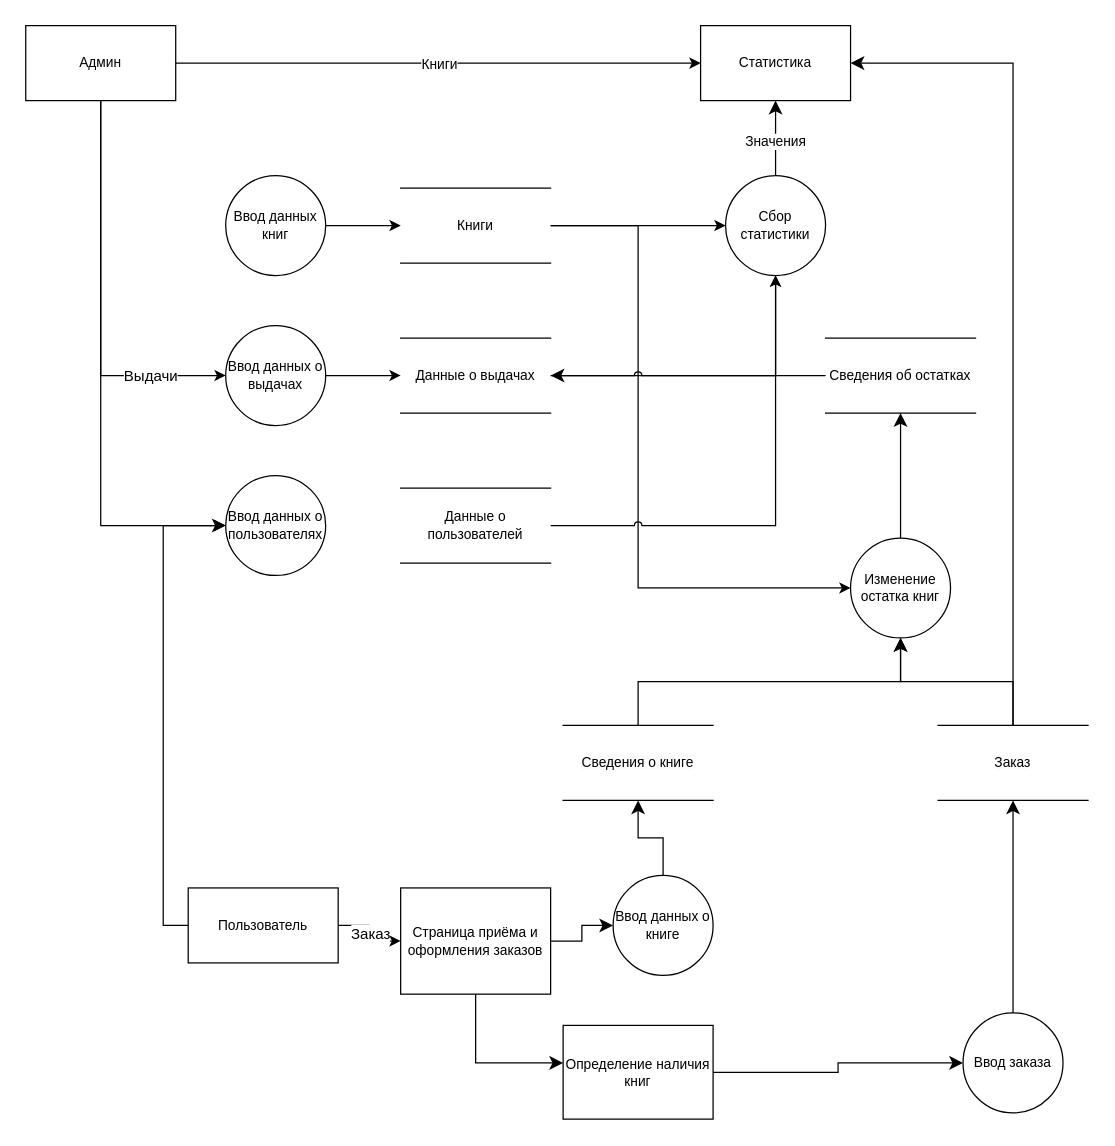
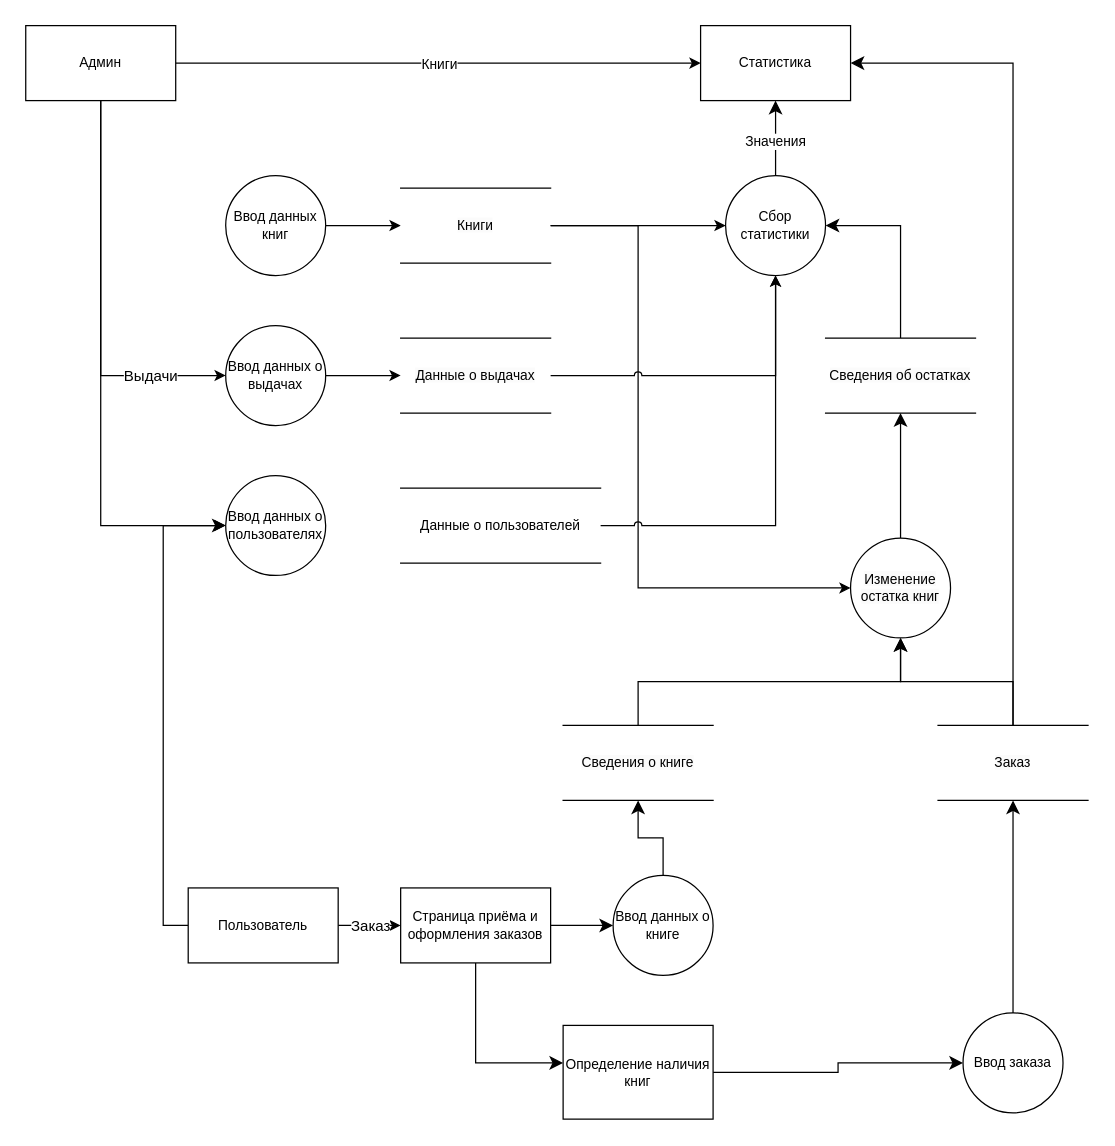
  <mxCell id="0" />
  <mxCell id="1" parent="0" />
  <mxCell id="2" value="" style="edgeStyle=orthogonalEdgeStyle;rounded=0;orthogonalLoop=1;jettySize=auto;html=1;fontSize=11;" edge="1" parent="1" source="7" target="8"><mxGeometry relative="1" as="geometry" /></mxCell>
  <mxCell id="3" value="Книги" style="edgeLabel;html=1;align=center;verticalAlign=middle;resizable=0;points=[];fontSize=11;" vertex="1" connectable="0" parent="2"><mxGeometry relative="1" as="geometry"><mxPoint as="offset" /></mxGeometry></mxCell>
  <mxCell id="4" style="edgeStyle=orthogonalEdgeStyle;rounded=0;orthogonalLoop=1;jettySize=auto;html=1;entryX=0;entryY=0.5;entryDx=0;entryDy=0;fontSize=11;" edge="1" parent="1" source="7" target="14"><mxGeometry relative="1" as="geometry"><Array as="points"><mxPoint x="80" y="300" /></Array></mxGeometry></mxCell>
  <mxCell id="5" value="Выдачи" style="edgeLabel;html=1;align=center;verticalAlign=middle;resizable=0;points=[];fontSize=12;" vertex="1" connectable="0" parent="4"><mxGeometry x="0.61" relative="1" as="geometry"><mxPoint x="1" as="offset" /></mxGeometry></mxCell>
  <mxCell id="6" style="edgeStyle=orthogonalEdgeStyle;rounded=0;orthogonalLoop=1;jettySize=auto;html=1;entryX=0;entryY=0.5;entryDx=0;entryDy=0;fontSize=11;" edge="1" parent="1" source="7" target="15"><mxGeometry relative="1" as="geometry"><Array as="points"><mxPoint x="80" y="420" /></Array></mxGeometry></mxCell>
  <mxCell id="7" value="Админ" style="rounded=0;whiteSpace=wrap;html=1;fontSize=11;" vertex="1" parent="1"><mxGeometry x="20" y="20" width="120" height="60" as="geometry" /></mxCell>
  <mxCell id="8" value="Статистика" style="rounded=0;whiteSpace=wrap;html=1;fontSize=11;" vertex="1" parent="1"><mxGeometry x="560" y="20" width="120" height="60" as="geometry" /></mxCell>
  <mxCell id="9" value="" style="edgeStyle=orthogonalEdgeStyle;rounded=0;orthogonalLoop=1;jettySize=auto;html=1;entryX=0;entryY=0.5;entryDx=0;entryDy=0;fontSize=11;" edge="1" parent="1" source="10" target="33"><mxGeometry relative="1" as="geometry"><mxPoint x="320" y="180" as="targetPoint" /></mxGeometry></mxCell>
  <mxCell id="10" value="Ввод данных книг" style="ellipse;whiteSpace=wrap;html=1;rounded=0;fontSize=11;" vertex="1" parent="1"><mxGeometry x="180" y="140" width="80" height="80" as="geometry" /></mxCell>
  <mxCell id="11" style="edgeStyle=orthogonalEdgeStyle;rounded=0;orthogonalLoop=1;jettySize=auto;html=1;entryX=0;entryY=0.5;entryDx=0;entryDy=0;exitX=1;exitY=0.5;exitDx=0;exitDy=0;jumpStyle=arc;fontSize=11;" edge="1" parent="1" source="33" target="20"><mxGeometry relative="1" as="geometry"><mxPoint x="440" y="180" as="sourcePoint" /></mxGeometry></mxCell>
  <mxCell id="12" value="" style="edgeStyle=orthogonalEdgeStyle;rounded=0;orthogonalLoop=1;jettySize=auto;html=1;exitX=1;exitY=0.5;exitDx=0;exitDy=0;entryX=0;entryY=0.5;entryDx=0;entryDy=0;jumpStyle=arc;fontSize=11;" edge="1" parent="1" source="33" target="32"><mxGeometry relative="1" as="geometry"><mxPoint x="440" y="180" as="sourcePoint" /><mxPoint x="520" y="560" as="targetPoint" /><Array as="points"><mxPoint x="510" y="180" /><mxPoint x="510" y="470" /></Array></mxGeometry></mxCell>
  <mxCell id="13" value="" style="edgeStyle=orthogonalEdgeStyle;rounded=0;orthogonalLoop=1;jettySize=auto;html=1;entryX=0;entryY=0.5;entryDx=0;entryDy=0;fontSize=11;" edge="1" parent="1" source="14" target="34"><mxGeometry relative="1" as="geometry"><mxPoint x="320" y="300" as="targetPoint" /></mxGeometry></mxCell>
  <mxCell id="14" value="Ввод данных о выдачах" style="ellipse;whiteSpace=wrap;html=1;rounded=0;fontSize=11;" vertex="1" parent="1"><mxGeometry x="180" y="260" width="80" height="80" as="geometry" /></mxCell>
  <mxCell id="15" value="Ввод данных о пользователях" style="ellipse;whiteSpace=wrap;html=1;rounded=0;fontSize=11;" vertex="1" parent="1"><mxGeometry x="180" y="380" width="80" height="80" as="geometry" /></mxCell>
  <mxCell id="16" style="edgeStyle=orthogonalEdgeStyle;rounded=0;orthogonalLoop=1;jettySize=auto;html=1;entryX=0.5;entryY=1;entryDx=0;entryDy=0;exitX=1;exitY=0.5;exitDx=0;exitDy=0;jumpStyle=arc;fontSize=11;" edge="1" parent="1" source="34" target="20"><mxGeometry relative="1" as="geometry"><mxPoint x="440" y="300" as="sourcePoint" /></mxGeometry></mxCell>
  <mxCell id="17" style="edgeStyle=orthogonalEdgeStyle;rounded=0;orthogonalLoop=1;jettySize=auto;html=1;entryX=0.5;entryY=1;entryDx=0;entryDy=0;jumpStyle=arc;exitX=1;exitY=0.5;exitDx=0;exitDy=0;fontSize=11;" edge="1" parent="1" source="35" target="20"><mxGeometry relative="1" as="geometry"><mxPoint x="620" y="220" as="targetPoint" /><mxPoint x="440" y="420.034" as="sourcePoint" /></mxGeometry></mxCell>
  <mxCell id="18" style="edgeStyle=orthogonalEdgeStyle;rounded=0;orthogonalLoop=1;jettySize=auto;html=1;entryX=0.5;entryY=1;entryDx=0;entryDy=0;fontSize=11;startSize=8;endSize=8;" edge="1" parent="1" source="20" target="8"><mxGeometry relative="1" as="geometry" /></mxCell>
  <mxCell id="19" value="Значения" style="edgeLabel;html=1;align=center;verticalAlign=middle;resizable=0;points=[];fontSize=11;" vertex="1" connectable="0" parent="18"><mxGeometry x="-0.074" y="1" relative="1" as="geometry"><mxPoint as="offset" /></mxGeometry></mxCell>
  <mxCell id="20" value="Сбор статистики" style="ellipse;whiteSpace=wrap;html=1;rounded=0;fontSize=11;" vertex="1" parent="1"><mxGeometry x="580" y="140" width="80" height="80" as="geometry" /></mxCell>
  <mxCell id="21" value="" style="edgeStyle=orthogonalEdgeStyle;rounded=0;orthogonalLoop=1;jettySize=auto;html=1;fontSize=11;" edge="1" parent="1" source="24" target="27"><mxGeometry relative="1" as="geometry" /></mxCell>
  <mxCell id="22" value="Заказ" style="edgeLabel;html=1;align=center;verticalAlign=middle;resizable=0;points=[];fontSize=12;" vertex="1" connectable="0" parent="21"><mxGeometry relative="1" as="geometry"><mxPoint as="offset" /></mxGeometry></mxCell>
  <mxCell id="23" style="edgeStyle=orthogonalEdgeStyle;rounded=0;orthogonalLoop=1;jettySize=auto;html=1;entryX=0;entryY=0.5;entryDx=0;entryDy=0;fontSize=11;startSize=8;endSize=8;exitX=0;exitY=0.5;exitDx=0;exitDy=0;jumpStyle=arc;" edge="1" parent="1" source="24" target="15"><mxGeometry relative="1" as="geometry" /></mxCell>
  <mxCell id="24" value="Пользователь" style="rounded=0;whiteSpace=wrap;html=1;fontSize=11;" vertex="1" parent="1"><mxGeometry x="150" y="710" width="120" height="60" as="geometry" /></mxCell>
  <mxCell id="25" value="" style="edgeStyle=orthogonalEdgeStyle;rounded=0;orthogonalLoop=1;jettySize=auto;html=1;fontSize=11;startSize=8;endSize=8;" edge="1" parent="1" source="27" target="29"><mxGeometry relative="1" as="geometry" /></mxCell>
  <mxCell id="26" value="" style="edgeStyle=orthogonalEdgeStyle;rounded=0;orthogonalLoop=1;jettySize=auto;html=1;fontSize=12;startSize=8;endSize=8;" edge="1" parent="1" source="27" target="40"><mxGeometry relative="1" as="geometry"><Array as="points"><mxPoint x="380" y="850" /></Array></mxGeometry></mxCell>
- <mxCell id="27" value="Страница приёма и оформления заказов" style="rounded=0;whiteSpace=wrap;html=1;fontSize=11;" vertex="1" parent="1"><mxGeometry x="320" y="710" width="120" height="85" as="geometry" /></mxCell>
+ <mxCell id="27" value="Страница приёма и оформления заказов" style="rounded=0;whiteSpace=wrap;html=1;fontSize=11;" vertex="1" parent="1"><mxGeometry x="320" y="710" width="120" height="60" as="geometry" /></mxCell>
  <mxCell id="28" value="" style="edgeStyle=orthogonalEdgeStyle;rounded=0;orthogonalLoop=1;jettySize=auto;html=1;fontSize=11;startSize=8;endSize=8;entryX=0.5;entryY=1;entryDx=0;entryDy=0;jumpStyle=arc;" edge="1" parent="1" source="29" target="36"><mxGeometry relative="1" as="geometry"><mxPoint x="610" y="620" as="targetPoint" /></mxGeometry></mxCell>
  <mxCell id="29" value="Ввод данных о книге" style="ellipse;whiteSpace=wrap;html=1;rounded=0;fontSize=11;" vertex="1" parent="1"><mxGeometry x="490" y="700" width="80" height="80" as="geometry" /></mxCell>
  <mxCell id="30" style="edgeStyle=orthogonalEdgeStyle;rounded=0;orthogonalLoop=1;jettySize=auto;html=1;entryX=0.5;entryY=1;entryDx=0;entryDy=0;fontSize=11;startSize=8;endSize=8;exitX=0.5;exitY=0;exitDx=0;exitDy=0;" edge="1" parent="1" source="36" target="32"><mxGeometry relative="1" as="geometry"><mxPoint x="580" y="590.059" as="sourcePoint" /></mxGeometry></mxCell>
  <mxCell id="31" style="edgeStyle=orthogonalEdgeStyle;rounded=0;orthogonalLoop=1;jettySize=auto;html=1;entryX=0.5;entryY=1;entryDx=0;entryDy=0;fontSize=11;startSize=8;endSize=8;" edge="1" parent="1" source="32" target="38"><mxGeometry relative="1" as="geometry"><Array as="points"><mxPoint x="720" y="500" /></Array></mxGeometry></mxCell>
  <mxCell id="32" value="&lt;span style=&quot;color: rgb(0, 0, 0); font-family: Helvetica; font-size: 11px; font-style: normal; font-variant-ligatures: normal; font-variant-caps: normal; font-weight: 400; letter-spacing: normal; orphans: 2; text-align: center; text-indent: 0px; text-transform: none; widows: 2; word-spacing: 0px; -webkit-text-stroke-width: 0px; background-color: rgb(251, 251, 251); text-decoration-thickness: initial; text-decoration-style: initial; text-decoration-color: initial; float: none; display: inline !important;&quot;&gt;Изменение остатка книг&lt;/span&gt;" style="ellipse;whiteSpace=wrap;html=1;aspect=fixed;fontSize=11;" vertex="1" parent="1"><mxGeometry x="680" y="430" width="80" height="80" as="geometry" /></mxCell>
  <mxCell id="33" value="&lt;span style=&quot;color: rgb(0, 0, 0); font-family: Helvetica; font-size: 11px; font-style: normal; font-variant-ligatures: normal; font-variant-caps: normal; font-weight: 400; letter-spacing: normal; orphans: 2; text-align: center; text-indent: 0px; text-transform: none; widows: 2; word-spacing: 0px; -webkit-text-stroke-width: 0px; background-color: rgb(251, 251, 251); text-decoration-thickness: initial; text-decoration-style: initial; text-decoration-color: initial; float: none; display: inline !important;&quot;&gt;Книги&lt;/span&gt;" style="shape=partialRectangle;whiteSpace=wrap;html=1;left=0;right=0;fillColor=none;fontSize=11;" vertex="1" parent="1"><mxGeometry x="320" y="150" width="120" height="60" as="geometry" /></mxCell>
  <mxCell id="34" value="&lt;span style=&quot;color: rgb(0, 0, 0); font-family: Helvetica; font-size: 11px; font-style: normal; font-variant-ligatures: normal; font-variant-caps: normal; font-weight: 400; letter-spacing: normal; orphans: 2; text-align: center; text-indent: 0px; text-transform: none; widows: 2; word-spacing: 0px; -webkit-text-stroke-width: 0px; background-color: rgb(251, 251, 251); text-decoration-thickness: initial; text-decoration-style: initial; text-decoration-color: initial; float: none; display: inline !important;&quot;&gt;Данные о выдачах&lt;/span&gt;" style="shape=partialRectangle;whiteSpace=wrap;html=1;left=0;right=0;fillColor=none;fontSize=11;" vertex="1" parent="1"><mxGeometry x="320" y="270" width="120" height="60" as="geometry" /></mxCell>
- <mxCell id="35" value="Данные о пользователей" style="shape=partialRectangle;whiteSpace=wrap;html=1;left=0;right=0;fillColor=none;fontSize=11;" vertex="1" parent="1"><mxGeometry x="320" y="390" width="120" height="60" as="geometry" /></mxCell>
+ <mxCell id="35" value="Данные о пользователей" style="shape=partialRectangle;whiteSpace=wrap;html=1;left=0;right=0;fillColor=none;fontSize=11;" vertex="1" parent="1"><mxGeometry x="320" y="390" width="160" height="60" as="geometry" /></mxCell>
  <mxCell id="36" value="&lt;span style=&quot;color: rgb(0, 0, 0); font-family: Helvetica; font-size: 11px; font-style: normal; font-variant-ligatures: normal; font-variant-caps: normal; font-weight: 400; letter-spacing: normal; orphans: 2; text-align: center; text-indent: 0px; text-transform: none; widows: 2; word-spacing: 0px; -webkit-text-stroke-width: 0px; background-color: rgb(251, 251, 251); text-decoration-thickness: initial; text-decoration-style: initial; text-decoration-color: initial; float: none; display: inline !important;&quot;&gt;Сведения о книге&lt;/span&gt;" style="shape=partialRectangle;whiteSpace=wrap;html=1;left=0;right=0;fillColor=none;fontSize=11;" vertex="1" parent="1"><mxGeometry x="450" y="580" width="120" height="60" as="geometry" /></mxCell>
- <mxCell id="37" style="edgeStyle=orthogonalEdgeStyle;rounded=0;orthogonalLoop=1;jettySize=auto;html=1;fontSize=11;startSize=8;endSize=8;" edge="1" parent="1" source="38" target="34"><mxGeometry relative="1" as="geometry" /></mxCell>
+ <mxCell id="37" style="edgeStyle=orthogonalEdgeStyle;rounded=0;orthogonalLoop=1;jettySize=auto;html=1;entryX=1;entryY=0.5;entryDx=0;entryDy=0;fontSize=11;startSize=8;endSize=8;" edge="1" parent="1" source="38" target="20"><mxGeometry relative="1" as="geometry" /></mxCell>
  <mxCell id="38" value="&lt;span style=&quot;color: rgb(0, 0, 0); font-family: Helvetica; font-size: 11px; font-style: normal; font-variant-ligatures: normal; font-variant-caps: normal; font-weight: 400; letter-spacing: normal; orphans: 2; text-align: center; text-indent: 0px; text-transform: none; widows: 2; word-spacing: 0px; -webkit-text-stroke-width: 0px; background-color: rgb(251, 251, 251); text-decoration-thickness: initial; text-decoration-style: initial; text-decoration-color: initial; float: none; display: inline !important;&quot;&gt;Сведения об остатках&lt;/span&gt;" style="shape=partialRectangle;whiteSpace=wrap;html=1;left=0;right=0;fillColor=none;fontSize=11;" vertex="1" parent="1"><mxGeometry x="660" y="270" width="120" height="60" as="geometry" /></mxCell>
  <mxCell id="39" value="" style="edgeStyle=orthogonalEdgeStyle;rounded=0;orthogonalLoop=1;jettySize=auto;html=1;fontSize=12;startSize=8;endSize=8;" edge="1" parent="1" source="40" target="42"><mxGeometry relative="1" as="geometry" /></mxCell>
  <mxCell id="40" value="Определение наличия книг" style="rounded=0;whiteSpace=wrap;html=1;fontSize=11;" vertex="1" parent="1"><mxGeometry x="450" y="820" width="120" height="75" as="geometry" /></mxCell>
  <mxCell id="41" value="" style="edgeStyle=orthogonalEdgeStyle;rounded=0;orthogonalLoop=1;jettySize=auto;html=1;fontSize=12;startSize=8;endSize=8;entryX=0.5;entryY=1;entryDx=0;entryDy=0;" edge="1" parent="1" source="42" target="45"><mxGeometry relative="1" as="geometry" /></mxCell>
  <mxCell id="42" value="Ввод заказа" style="ellipse;whiteSpace=wrap;html=1;fontSize=11;rounded=0;" vertex="1" parent="1"><mxGeometry x="770" y="810" width="80" height="80" as="geometry" /></mxCell>
  <mxCell id="43" style="edgeStyle=orthogonalEdgeStyle;rounded=0;orthogonalLoop=1;jettySize=auto;html=1;entryX=1;entryY=0.5;entryDx=0;entryDy=0;fontSize=12;startSize=8;endSize=8;exitX=0.5;exitY=0;exitDx=0;exitDy=0;" edge="1" parent="1" source="45" target="8"><mxGeometry relative="1" as="geometry"><mxPoint x="710" y="710" as="targetPoint" /></mxGeometry></mxCell>
  <mxCell id="44" style="edgeStyle=orthogonalEdgeStyle;rounded=0;orthogonalLoop=1;jettySize=auto;html=1;entryX=0.5;entryY=1;entryDx=0;entryDy=0;fontSize=12;startSize=8;endSize=8;" edge="1" parent="1" source="45" target="32"><mxGeometry relative="1" as="geometry" /></mxCell>
  <mxCell id="45" value="&lt;span style=&quot;color: rgb(0, 0, 0); font-family: Helvetica; font-size: 11px; font-style: normal; font-variant-ligatures: normal; font-variant-caps: normal; font-weight: 400; letter-spacing: normal; orphans: 2; text-align: center; text-indent: 0px; text-transform: none; widows: 2; word-spacing: 0px; -webkit-text-stroke-width: 0px; background-color: rgb(251, 251, 251); text-decoration-thickness: initial; text-decoration-style: initial; text-decoration-color: initial; float: none; display: inline !important;&quot;&gt;Заказ&lt;/span&gt;" style="shape=partialRectangle;whiteSpace=wrap;html=1;left=0;right=0;fillColor=none;fontSize=11;" vertex="1" parent="1"><mxGeometry x="750" y="580" width="120" height="60" as="geometry" /></mxCell>
